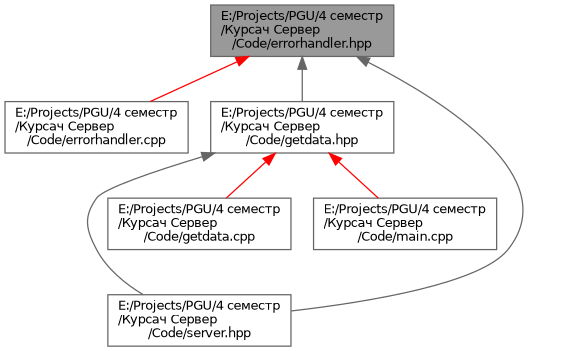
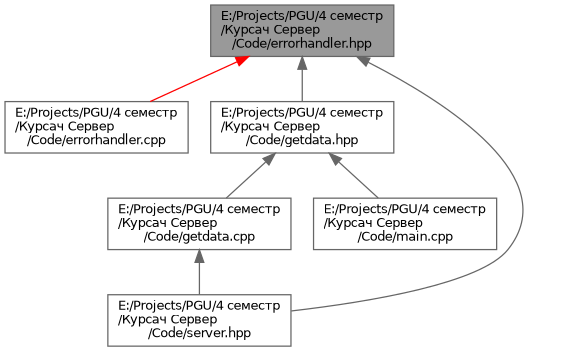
  digraph {
    node [color=grey40 fillcolor=white fontname=Helvetica fontsize=10 shape=box style=filled]
    edge [color=gray40 dir=back fontname=Helvetica fontsize=10 labelfontname=Helvetica labelfontsize=10 style=solid]
    n1 [color=gray40 fillcolor=grey60 fontcolor=black height=0.2 label="E:/Projects/PGU/4 семестр\l/Курсач Сервер\l/Code/errorhandler.hpp" width=0.4]
    n2 [height=0.2 label="E:/Projects/PGU/4 семестр\l/Курсач Сервер\l/Code/errorhandler.cpp" width=0.4]
    n3 [height=0.2 label="E:/Projects/PGU/4 семестр\l/Курсач Сервер\l/Code/getdata.hpp" width=0.4]
    n4 [height=0.2 label="E:/Projects/PGU/4 семестр\l/Курсач Сервер\l/Code/server.hpp" width=0.4]
    n5 [height=0.2 label="E:/Projects/PGU/4 семестр\l/Курсач Сервер\l/Code/getdata.cpp" width=0.4]
    n6 [height=0.2 label="E:/Projects/PGU/4 семестр\l/Курсач Сервер\l/Code/main.cpp" width=0.4]
    n1 -> n2 [color=red]
    n1 -> n3
    n1 -> n4
-   n3 -> n4
-   n3 -> n5 [color=red]
-   n3 -> n6 [color=red]
+   n5 -> n4
+   n3 -> n5
+   n3 -> n6
  }
